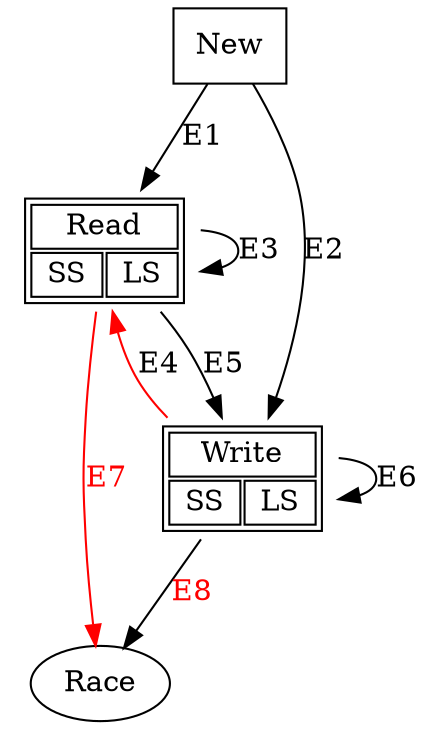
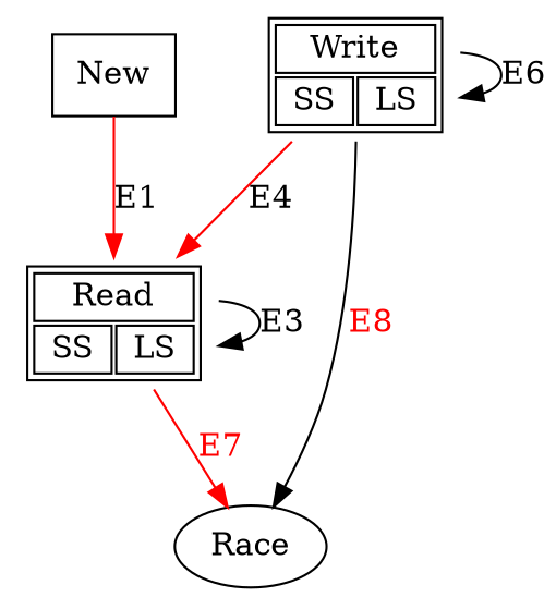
  digraph {
    node [shape=plaintext]
    n1 [label=New shape=rectangle]
    n2 [label=<<TABLE BGCOLOR="white"> <tr>          <td colspan="2">Read</td>        </tr> <tr>          <td> SS </td>         <td> LS </td>       </tr> </TABLE>>]
    n3 [label=<<TABLE BGCOLOR="white"> <tr>          <td colspan="2">Write</td>        </tr> <tr>          <td> SS </td>         <td> LS </td>       </tr> </TABLE>>]
    Race [shape=""]
-   n1 -> n2 [label=E1]
-   n1 -> n3 [label=E2]
+   n1 -> n2 [label=E1 color=red]
    n2 -> n2 [label=E3]
-   n2 -> n3 [label=E5]
    n2 -> Race [color=red fontcolor=red label=E7]
    n3 -> n2 [color=red label=E4]
    n3 -> n3 [label=E6]
    n3 -> Race [color=black fontcolor=red label=E8]
  }
